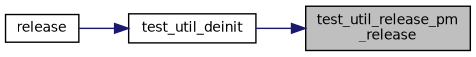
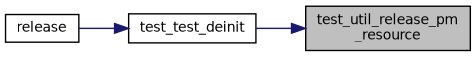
  digraph {
    rankdir=RL
    node [color=black fillcolor=white fontname=Helvetica fontsize=10 shape=record style=filled]
    edge [color=midnightblue dir=back fontname=Helvetica fontsize=10 labelfontname=Helvetica labelfontsize=10 style=solid]
-   n1 [fillcolor=grey75 fontcolor=black height=0.2 label="test_util_release_pm\l_release" width=0.4]
-   n2 [height=0.2 label=test_util_deinit width=0.4]
+   n1 [fillcolor=grey75 fontcolor=black height=0.2 label="test_util_release_pm\l_resource" width=0.4]
+   n2 [height=0.2 label=test_test_deinit width=0.4]
    n3 [height=0.2 label=release width=0.4]
    n1 -> n2
    n2 -> n3
  }
